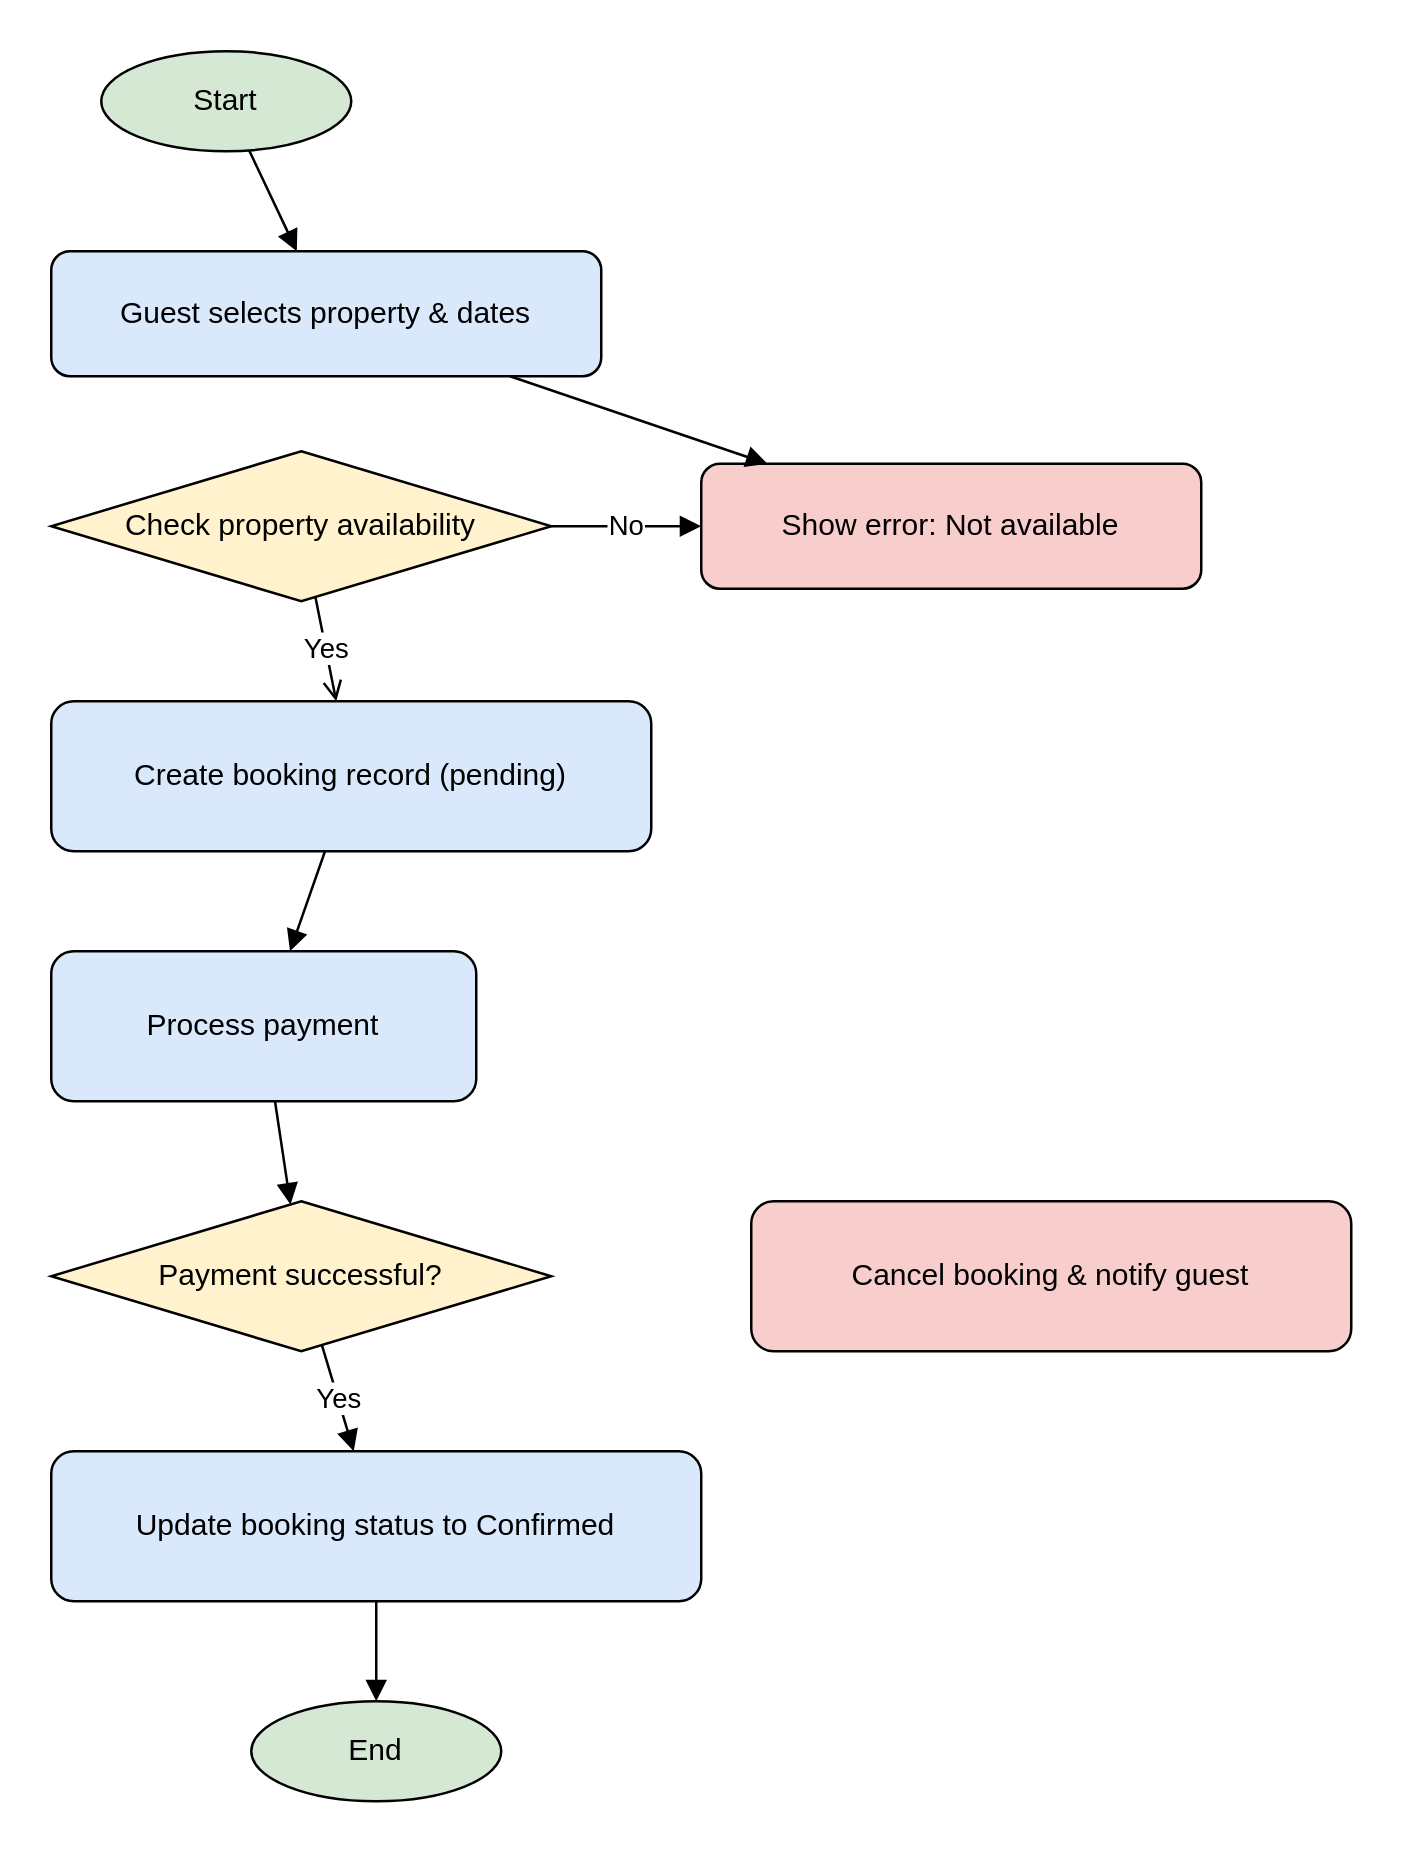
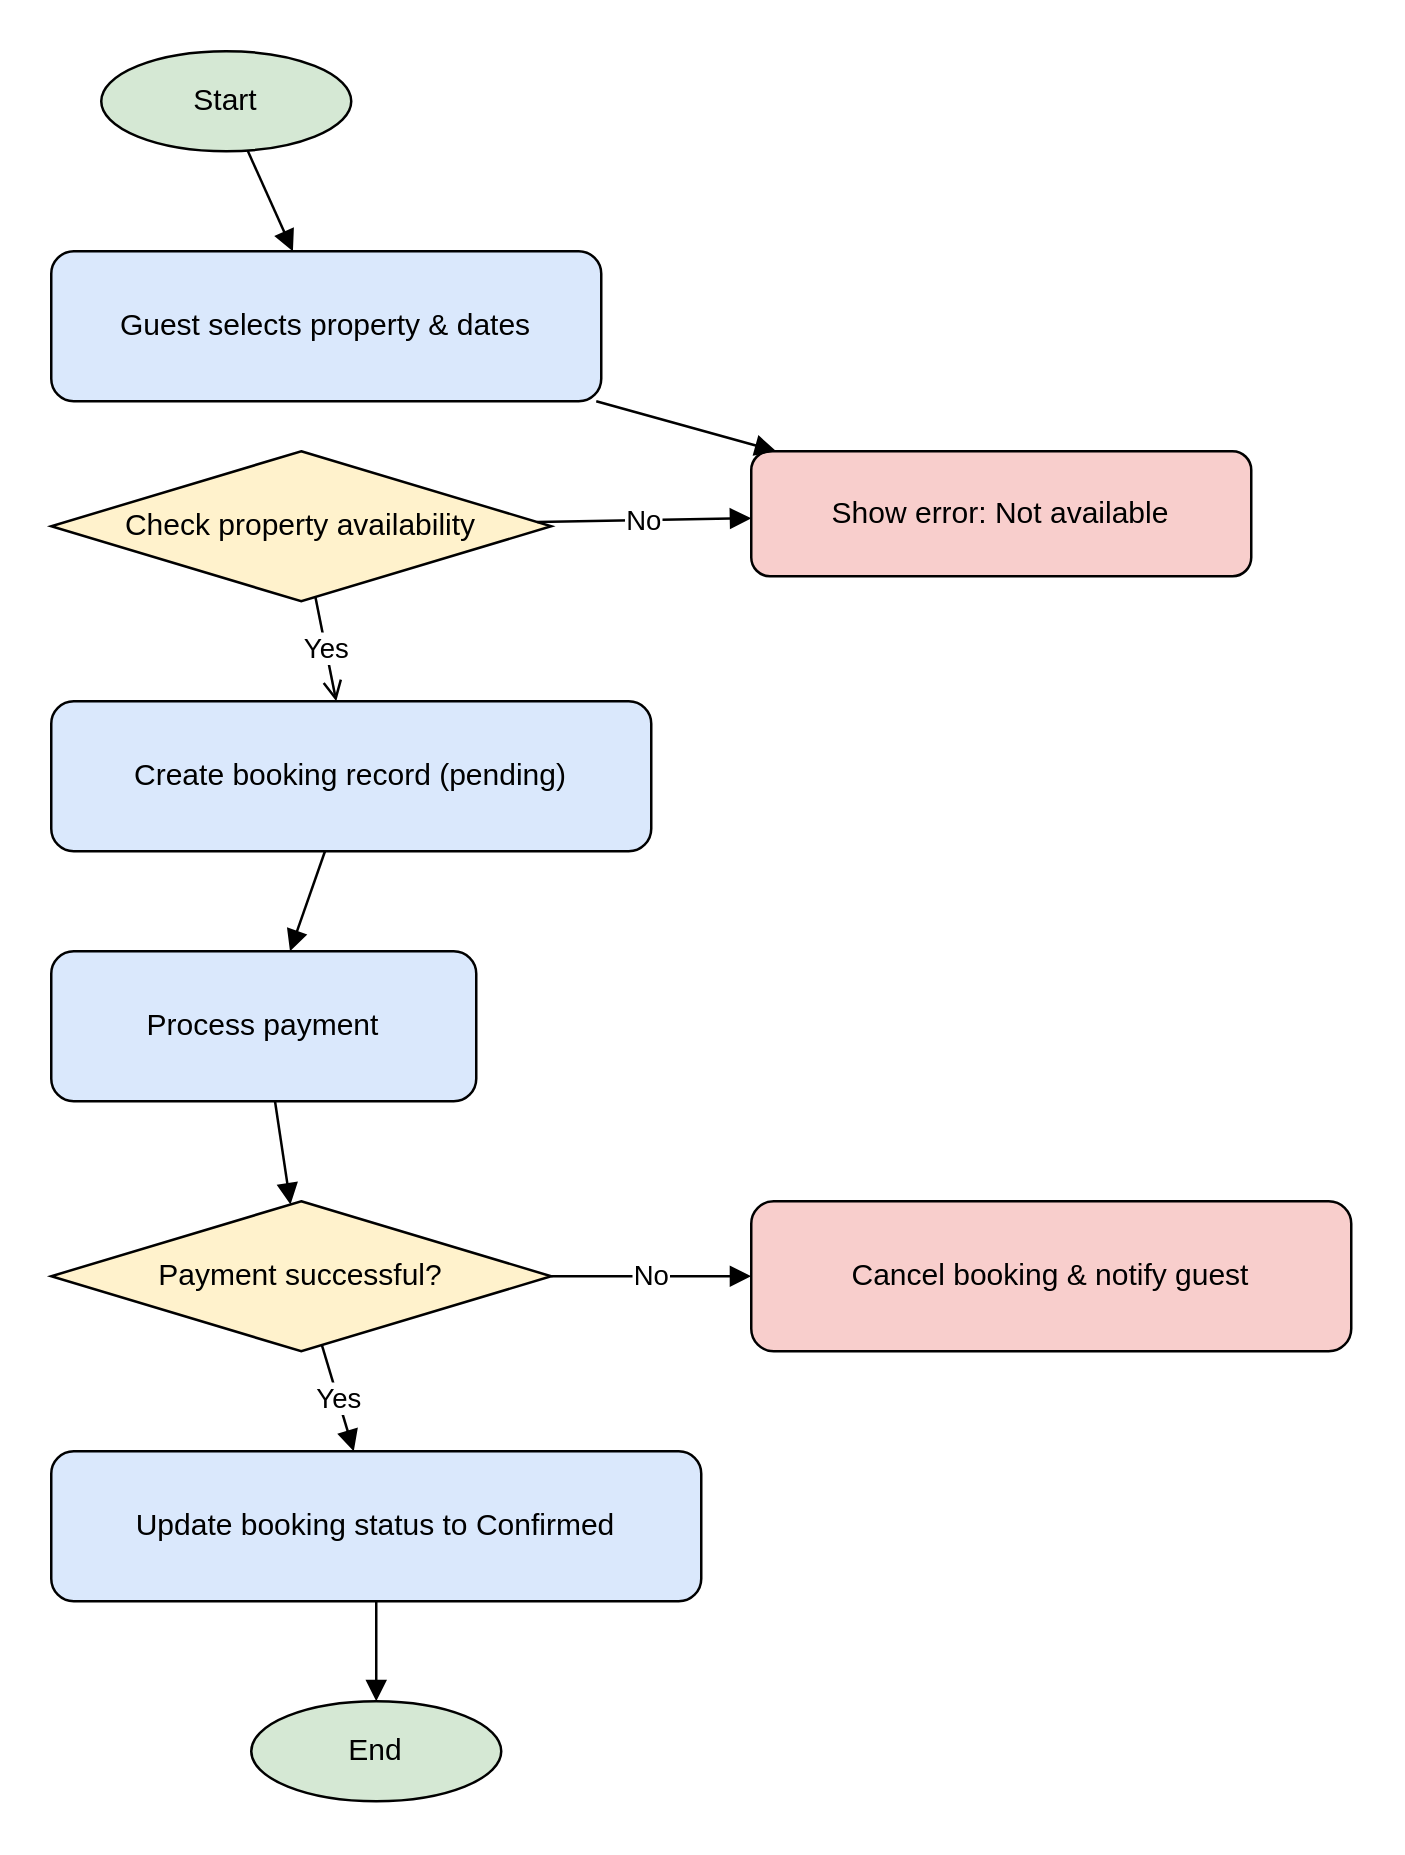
  <mxCell id="0" />
  <mxCell id="1" parent="0" />
  <mxCell id="2" value="Start" style="ellipse;whiteSpace=wrap;html=1;fillColor=#d5e8d4;" vertex="1" parent="1"><mxGeometry x="40" y="20" width="100" height="40" as="geometry" /></mxCell>
- <mxCell id="3" value="Guest selects property &amp; dates" style="rounded=1;whiteSpace=wrap;html=1;fillColor=#dae8fc;" vertex="1" parent="1"><mxGeometry x="20" y="100" width="220" height="50" as="geometry" /></mxCell>
+ <mxCell id="3" value="Guest selects property &amp; dates" style="rounded=1;whiteSpace=wrap;html=1;fillColor=#dae8fc;" vertex="1" parent="1"><mxGeometry x="20" y="100" width="220" height="60" as="geometry" /></mxCell>
  <mxCell id="4" value="Check property availability" style="rhombus;whiteSpace=wrap;html=1;fillColor=#fff2cc;" vertex="1" parent="1"><mxGeometry x="20" y="180" width="200" height="60" as="geometry" /></mxCell>
- <mxCell id="5" value="Show error: Not available" style="rounded=1;whiteSpace=wrap;html=1;fillColor=#f8cecc;" vertex="1" parent="1"><mxGeometry x="280" y="185" width="200" height="50" as="geometry" /></mxCell>
+ <mxCell id="5" value="Show error: Not available" style="rounded=1;whiteSpace=wrap;html=1;fillColor=#f8cecc;" vertex="1" parent="1"><mxGeometry x="300" y="180" width="200" height="50" as="geometry" /></mxCell>
  <mxCell id="6" value="Create booking record (pending)" style="rounded=1;whiteSpace=wrap;html=1;fillColor=#dae8fc;" vertex="1" parent="1"><mxGeometry x="20" y="280" width="240" height="60" as="geometry" /></mxCell>
  <mxCell id="7" value="Process payment" style="rounded=1;whiteSpace=wrap;html=1;fillColor=#dae8fc;" vertex="1" parent="1"><mxGeometry x="20" y="380" width="170" height="60" as="geometry" /></mxCell>
  <mxCell id="8" value="Payment successful?" style="rhombus;whiteSpace=wrap;html=1;fillColor=#fff2cc;" vertex="1" parent="1"><mxGeometry x="20" y="480" width="200" height="60" as="geometry" /></mxCell>
  <mxCell id="9" value="Update booking status to Confirmed" style="rounded=1;whiteSpace=wrap;html=1;fillColor=#dae8fc;" vertex="1" parent="1"><mxGeometry x="20" y="580" width="260" height="60" as="geometry" /></mxCell>
  <mxCell id="10" value="Cancel booking &amp; notify guest" style="rounded=1;whiteSpace=wrap;html=1;fillColor=#f8cecc;" vertex="1" parent="1"><mxGeometry x="300" y="480" width="240" height="60" as="geometry" /></mxCell>
  <mxCell id="11" value="End" style="ellipse;whiteSpace=wrap;html=1;fillColor=#d5e8d4;" vertex="1" parent="1"><mxGeometry x="100" y="680" width="100" height="40" as="geometry" /></mxCell>
  <mxCell id="12" edge="1" parent="1" source="2" target="3" style="orthogonalEdgeStyle;endArrow=block;html=1;strokeColor=#000000;"><mxGeometry relative="1" as="geometry" /></mxCell>
  <mxCell id="13" edge="1" parent="1" source="3" target="5" style="orthogonalEdgeStyle;endArrow=block;html=1;strokeColor=#000000;"><mxGeometry relative="1" as="geometry" /></mxCell>
  <mxCell id="14" value="No" edge="1" parent="1" source="4" target="5" style="orthogonalEdgeStyle;endArrow=block;html=1;strokeColor=#000000;"><mxGeometry relative="1" as="geometry" /></mxCell>
  <mxCell id="15" value="Yes" edge="1" parent="1" source="4" target="6" style="orthogonalEdgeStyle;endArrow=open;html=1;strokeColor=#000000;"><mxGeometry relative="1" as="geometry" /></mxCell>
  <mxCell id="16" edge="1" parent="1" source="6" target="7" style="orthogonalEdgeStyle;endArrow=block;html=1;strokeColor=#000000;"><mxGeometry relative="1" as="geometry" /></mxCell>
  <mxCell id="17" edge="1" parent="1" source="7" target="8" style="orthogonalEdgeStyle;endArrow=block;html=1;strokeColor=#000000;"><mxGeometry relative="1" as="geometry" /></mxCell>
  <mxCell id="18" value="Yes" edge="1" parent="1" source="8" target="9" style="orthogonalEdgeStyle;endArrow=block;html=1;strokeColor=#000000;"><mxGeometry relative="1" as="geometry" /></mxCell>
+ <mxCell id="19" value="No" edge="1" parent="1" source="8" target="10" style="orthogonalEdgeStyle;endArrow=block;html=1;strokeColor=#000000;"><mxGeometry relative="1" as="geometry" /></mxCell>
  <mxCell id="20" edge="1" parent="1" source="9" target="11" style="orthogonalEdgeStyle;endArrow=block;html=1;strokeColor=#000000;"><mxGeometry relative="1" as="geometry" /></mxCell>
